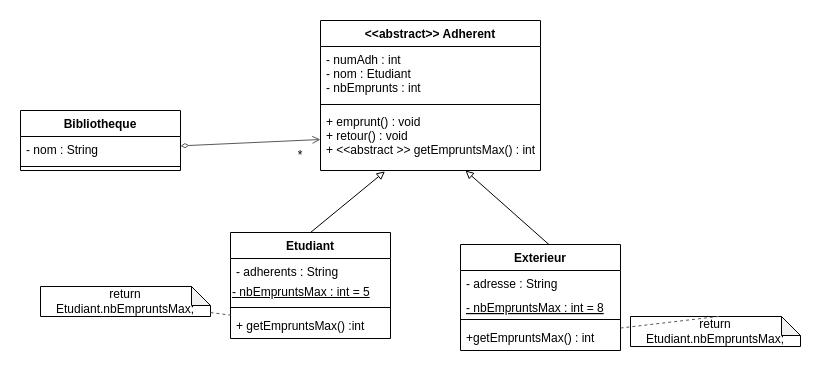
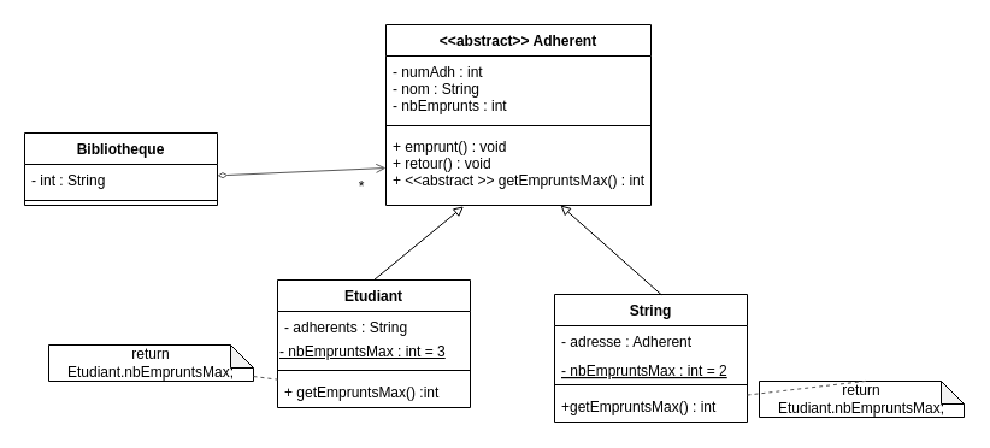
  <mxCell id="0" />
  <mxCell id="1" parent="0" />
  <mxCell id="2" value="Bibliotheque" style="swimlane;fontStyle=1;align=center;verticalAlign=top;childLayout=stackLayout;horizontal=1;startSize=26;horizontalStack=0;resizeParent=1;resizeParentMax=0;resizeLast=0;collapsible=1;marginBottom=0;" parent="1" vertex="1"><mxGeometry x="20" y="110" width="160" height="60" as="geometry" /></mxCell>
- <mxCell id="3" value="- nom : String" style="text;strokeColor=none;fillColor=none;align=left;verticalAlign=top;spacingLeft=4;spacingRight=4;overflow=hidden;rotatable=0;points=[[0,0.5],[1,0.5]];portConstraint=eastwest;" parent="2" vertex="1"><mxGeometry y="26" width="160" height="26" as="geometry" /></mxCell>
+ <mxCell id="3" value="- int : String" style="text;strokeColor=none;fillColor=none;align=left;verticalAlign=top;spacingLeft=4;spacingRight=4;overflow=hidden;rotatable=0;points=[[0,0.5],[1,0.5]];portConstraint=eastwest;" parent="2" vertex="1"><mxGeometry y="26" width="160" height="26" as="geometry" /></mxCell>
  <mxCell id="4" value="" style="line;strokeWidth=1;fillColor=none;align=left;verticalAlign=middle;spacingTop=-1;spacingLeft=3;spacingRight=3;rotatable=0;labelPosition=right;points=[];portConstraint=eastwest;" parent="2" vertex="1"><mxGeometry y="52" width="160" height="8" as="geometry" /></mxCell>
  <mxCell id="5" value="&lt;&lt;abstract&gt;&gt; Adherent" style="swimlane;fontStyle=1;align=center;verticalAlign=top;childLayout=stackLayout;horizontal=1;startSize=26;horizontalStack=0;resizeParent=1;resizeParentMax=0;resizeLast=0;collapsible=1;marginBottom=0;" parent="1" vertex="1"><mxGeometry x="320" y="20" width="220" height="150" as="geometry" /></mxCell>
- <mxCell id="6" value="- numAdh : int&#10;- nom : Etudiant&#10;- nbEmprunts : int" style="text;strokeColor=none;fillColor=none;align=left;verticalAlign=top;spacingLeft=4;spacingRight=4;overflow=hidden;rotatable=0;points=[[0,0.5],[1,0.5]];portConstraint=eastwest;" parent="5" vertex="1"><mxGeometry y="26" width="220" height="54" as="geometry" /></mxCell>
+ <mxCell id="6" value="- numAdh : int&#10;- nom : String&#10;- nbEmprunts : int" style="text;strokeColor=none;fillColor=none;align=left;verticalAlign=top;spacingLeft=4;spacingRight=4;overflow=hidden;rotatable=0;points=[[0,0.5],[1,0.5]];portConstraint=eastwest;" parent="5" vertex="1"><mxGeometry y="26" width="220" height="54" as="geometry" /></mxCell>
  <mxCell id="7" value="" style="line;strokeWidth=1;fillColor=none;align=left;verticalAlign=middle;spacingTop=-1;spacingLeft=3;spacingRight=3;rotatable=0;labelPosition=right;points=[];portConstraint=eastwest;" parent="5" vertex="1"><mxGeometry y="80" width="220" height="8" as="geometry" /></mxCell>
  <mxCell id="8" value="+ emprunt() : void&#10;+ retour() : void&#10;+ &lt;&lt;abstract &gt;&gt; getEmpruntsMax() : int&#10;" style="text;strokeColor=none;fillColor=none;align=left;verticalAlign=top;spacingLeft=4;spacingRight=4;overflow=hidden;rotatable=0;points=[[0,0.5],[1,0.5]];portConstraint=eastwest;" parent="5" vertex="1"><mxGeometry y="88" width="220" height="62" as="geometry" /></mxCell>
  <mxCell id="9" value="Etudiant" style="swimlane;fontStyle=1;align=center;verticalAlign=top;childLayout=stackLayout;horizontal=1;startSize=26;horizontalStack=0;resizeParent=1;resizeParentMax=0;resizeLast=0;collapsible=1;marginBottom=0;" parent="1" vertex="1"><mxGeometry x="230" y="232" width="160" height="106" as="geometry" /></mxCell>
  <mxCell id="10" value="- adherents : String&#10;" style="text;strokeColor=none;fillColor=none;align=left;verticalAlign=top;spacingLeft=4;spacingRight=4;overflow=hidden;rotatable=0;points=[[0,0.5],[1,0.5]];portConstraint=eastwest;" parent="9" vertex="1"><mxGeometry y="26" width="160" height="24" as="geometry" /></mxCell>
- <mxCell id="11" value="&lt;span&gt;&lt;u&gt;- nbEmpruntsMax : int = 5&lt;/u&gt;&lt;/span&gt;" style="text;html=1;strokeColor=none;fillColor=none;align=left;verticalAlign=middle;whiteSpace=wrap;rounded=0;" parent="9" vertex="1"><mxGeometry y="50" width="160" height="20" as="geometry" /></mxCell>
+ <mxCell id="11" value="&lt;span&gt;&lt;u&gt;- nbEmpruntsMax : int = 3&lt;/u&gt;&lt;/span&gt;" style="text;html=1;strokeColor=none;fillColor=none;align=left;verticalAlign=middle;whiteSpace=wrap;rounded=0;" parent="9" vertex="1"><mxGeometry y="50" width="160" height="20" as="geometry" /></mxCell>
  <mxCell id="12" value="" style="line;strokeWidth=1;fillColor=none;align=left;verticalAlign=middle;spacingTop=-1;spacingLeft=3;spacingRight=3;rotatable=0;labelPosition=right;points=[];portConstraint=eastwest;" parent="9" vertex="1"><mxGeometry y="70" width="160" height="10" as="geometry" /></mxCell>
  <mxCell id="13" value="+ getEmpruntsMax() :int" style="text;strokeColor=none;fillColor=none;align=left;verticalAlign=top;spacingLeft=4;spacingRight=4;overflow=hidden;rotatable=0;points=[[0,0.5],[1,0.5]];portConstraint=eastwest;" parent="9" vertex="1"><mxGeometry y="80" width="160" height="26" as="geometry" /></mxCell>
- <mxCell id="14" value="Exterieur" style="swimlane;fontStyle=1;align=center;verticalAlign=top;childLayout=stackLayout;horizontal=1;startSize=26;horizontalStack=0;resizeParent=1;resizeParentMax=0;resizeLast=0;collapsible=1;marginBottom=0;" parent="1" vertex="1"><mxGeometry x="460" y="244" width="160" height="106" as="geometry" /></mxCell>
- <mxCell id="15" value="- adresse : String" style="text;strokeColor=none;fillColor=none;align=left;verticalAlign=top;spacingLeft=4;spacingRight=4;overflow=hidden;rotatable=0;points=[[0,0.5],[1,0.5]];portConstraint=eastwest;" parent="14" vertex="1"><mxGeometry y="26" width="160" height="24" as="geometry" /></mxCell>
- <mxCell id="16" value="- nbEmpruntsMax : int = 8" style="text;strokeColor=none;fillColor=none;align=left;verticalAlign=top;spacingLeft=4;spacingRight=4;overflow=hidden;rotatable=0;points=[[0,0.5],[1,0.5]];portConstraint=eastwest;fontStyle=4" vertex="1" parent="14"><mxGeometry y="50" width="160" height="20" as="geometry" /></mxCell>
+ <mxCell id="14" value="String" style="swimlane;fontStyle=1;align=center;verticalAlign=top;childLayout=stackLayout;horizontal=1;startSize=26;horizontalStack=0;resizeParent=1;resizeParentMax=0;resizeLast=0;collapsible=1;marginBottom=0;" parent="1" vertex="1"><mxGeometry x="460" y="244" width="160" height="106" as="geometry" /></mxCell>
+ <mxCell id="15" value="- adresse : Adherent" style="text;strokeColor=none;fillColor=none;align=left;verticalAlign=top;spacingLeft=4;spacingRight=4;overflow=hidden;rotatable=0;points=[[0,0.5],[1,0.5]];portConstraint=eastwest;" parent="14" vertex="1"><mxGeometry y="26" width="160" height="24" as="geometry" /></mxCell>
+ <mxCell id="16" value="- nbEmpruntsMax : int = 2" style="text;strokeColor=none;fillColor=none;align=left;verticalAlign=top;spacingLeft=4;spacingRight=4;overflow=hidden;rotatable=0;points=[[0,0.5],[1,0.5]];portConstraint=eastwest;fontStyle=4" vertex="1" parent="14"><mxGeometry y="50" width="160" height="20" as="geometry" /></mxCell>
  <mxCell id="17" value="" style="line;strokeWidth=1;fillColor=none;align=left;verticalAlign=middle;spacingTop=-1;spacingLeft=3;spacingRight=3;rotatable=0;labelPosition=right;points=[];portConstraint=eastwest;" parent="14" vertex="1"><mxGeometry y="70" width="160" height="10" as="geometry" /></mxCell>
  <mxCell id="18" value="+getEmpruntsMax() : int" style="text;strokeColor=none;fillColor=none;align=left;verticalAlign=top;spacingLeft=4;spacingRight=4;overflow=hidden;rotatable=0;points=[[0,0.5],[1,0.5]];portConstraint=eastwest;" parent="14" vertex="1"><mxGeometry y="80" width="160" height="26" as="geometry" /></mxCell>
  <mxCell id="19" value="" style="endArrow=block;html=1;rounded=0;exitX=0.5;exitY=0;exitDx=0;exitDy=0;entryX=0.293;entryY=1.014;entryDx=0;entryDy=0;entryPerimeter=0;endFill=0;" parent="1" source="9" target="8" edge="1"><mxGeometry width="50" height="50" relative="1" as="geometry"><mxPoint x="350" y="210" as="sourcePoint" /><mxPoint x="400" y="160" as="targetPoint" /></mxGeometry></mxCell>
  <mxCell id="20" value="" style="endArrow=block;html=1;rounded=0;endFill=0;exitX=0.554;exitY=0.002;exitDx=0;exitDy=0;exitPerimeter=0;" parent="1" source="14" target="8" edge="1"><mxGeometry width="50" height="50" relative="1" as="geometry"><mxPoint x="570" y="230" as="sourcePoint" /><mxPoint x="403.92" y="163.818" as="targetPoint" /></mxGeometry></mxCell>
  <mxCell id="21" value="return Etudiant.nbEmpruntsMax;" style="shape=note;whiteSpace=wrap;html=1;backgroundOutline=1;darkOpacity=0.05;size=19;" parent="1" vertex="1"><mxGeometry x="40" y="286" width="170" height="30" as="geometry" /></mxCell>
  <mxCell id="22" value="" style="endArrow=none;dashed=1;html=1;rounded=0;strokeColor=#595959;" parent="1" source="21" target="13" edge="1"><mxGeometry width="50" height="50" relative="1" as="geometry"><mxPoint x="350" y="320" as="sourcePoint" /><mxPoint x="400" y="270" as="targetPoint" /></mxGeometry></mxCell>
  <mxCell id="23" value="" style="endArrow=open;html=1;rounded=0;strokeColor=#595959;entryX=0;entryY=0.5;entryDx=0;entryDy=0;startArrow=diamondThin;startFill=0;endFill=0;" parent="1" source="3" target="8" edge="1"><mxGeometry width="50" height="50" relative="1" as="geometry"><mxPoint x="350" y="220" as="sourcePoint" /><mxPoint x="400" y="170" as="targetPoint" /></mxGeometry></mxCell>
  <mxCell id="24" value="return Etudiant.nbEmpruntsMax;" style="shape=note;whiteSpace=wrap;html=1;backgroundOutline=1;darkOpacity=0.05;size=19;" parent="1" vertex="1"><mxGeometry x="630" y="316" width="170" height="30" as="geometry" /></mxCell>
  <mxCell id="25" value="" style="endArrow=none;dashed=1;html=1;rounded=0;strokeColor=#595959;entryX=0.525;entryY=-0.006;entryDx=0;entryDy=0;entryPerimeter=0;" parent="1" source="18" target="24" edge="1"><mxGeometry width="50" height="50" relative="1" as="geometry"><mxPoint x="600.6" y="337.33" as="sourcePoint" /><mxPoint x="580.005" y="316" as="targetPoint" /></mxGeometry></mxCell>
  <mxCell id="26" value="*" style="text;html=1;strokeColor=none;fillColor=none;align=center;verticalAlign=middle;whiteSpace=wrap;rounded=0;" parent="1" vertex="1"><mxGeometry x="270" y="140" width="60" height="30" as="geometry" /></mxCell>
